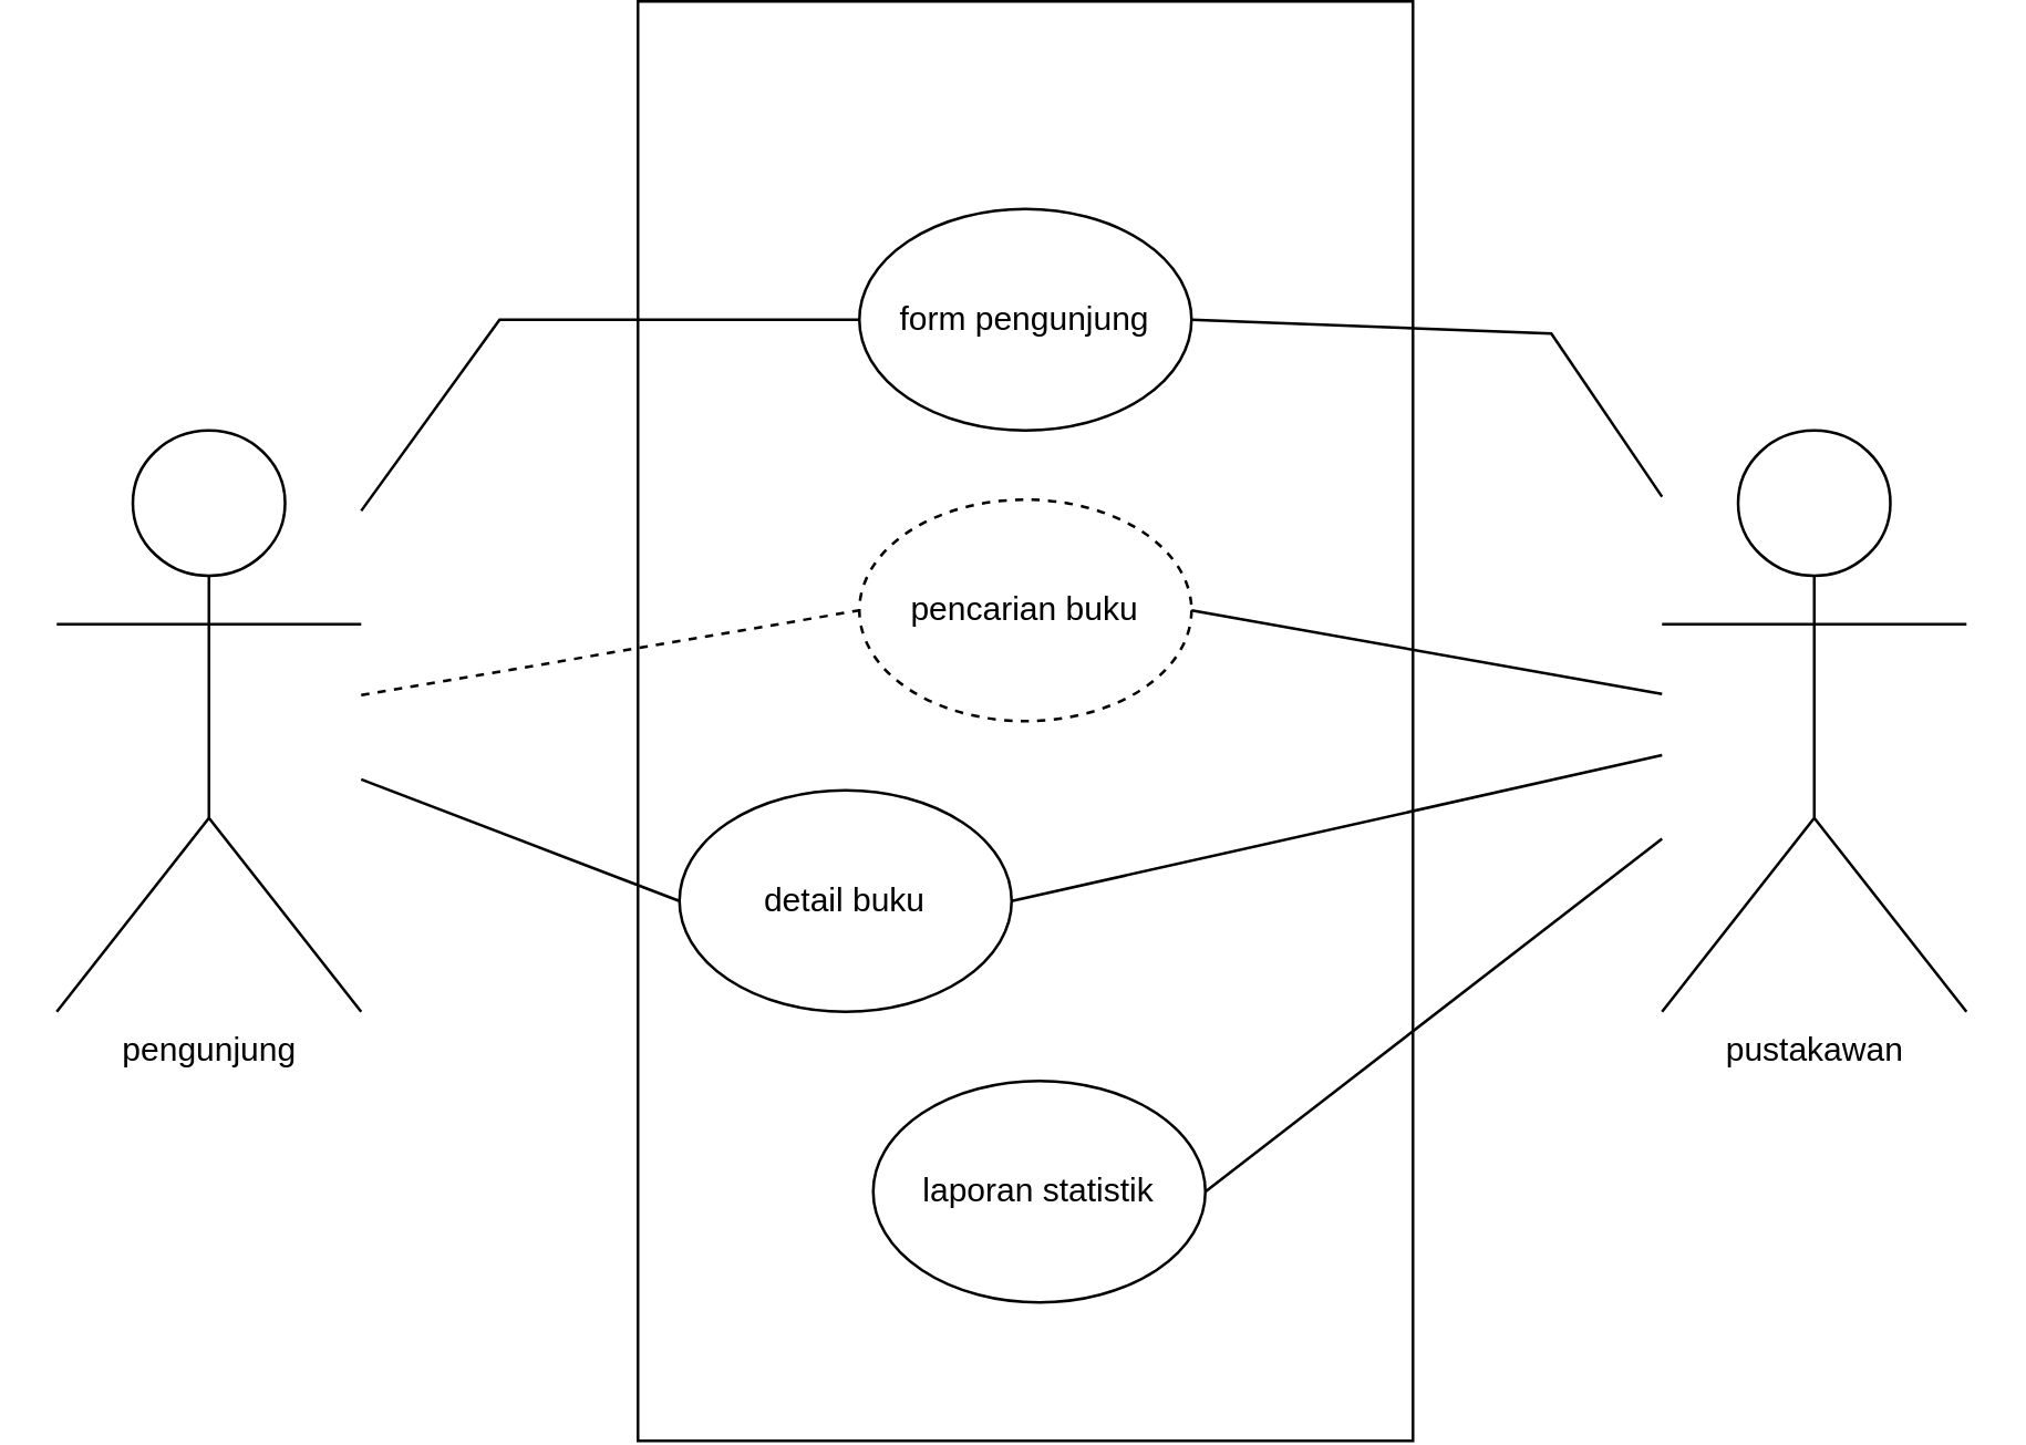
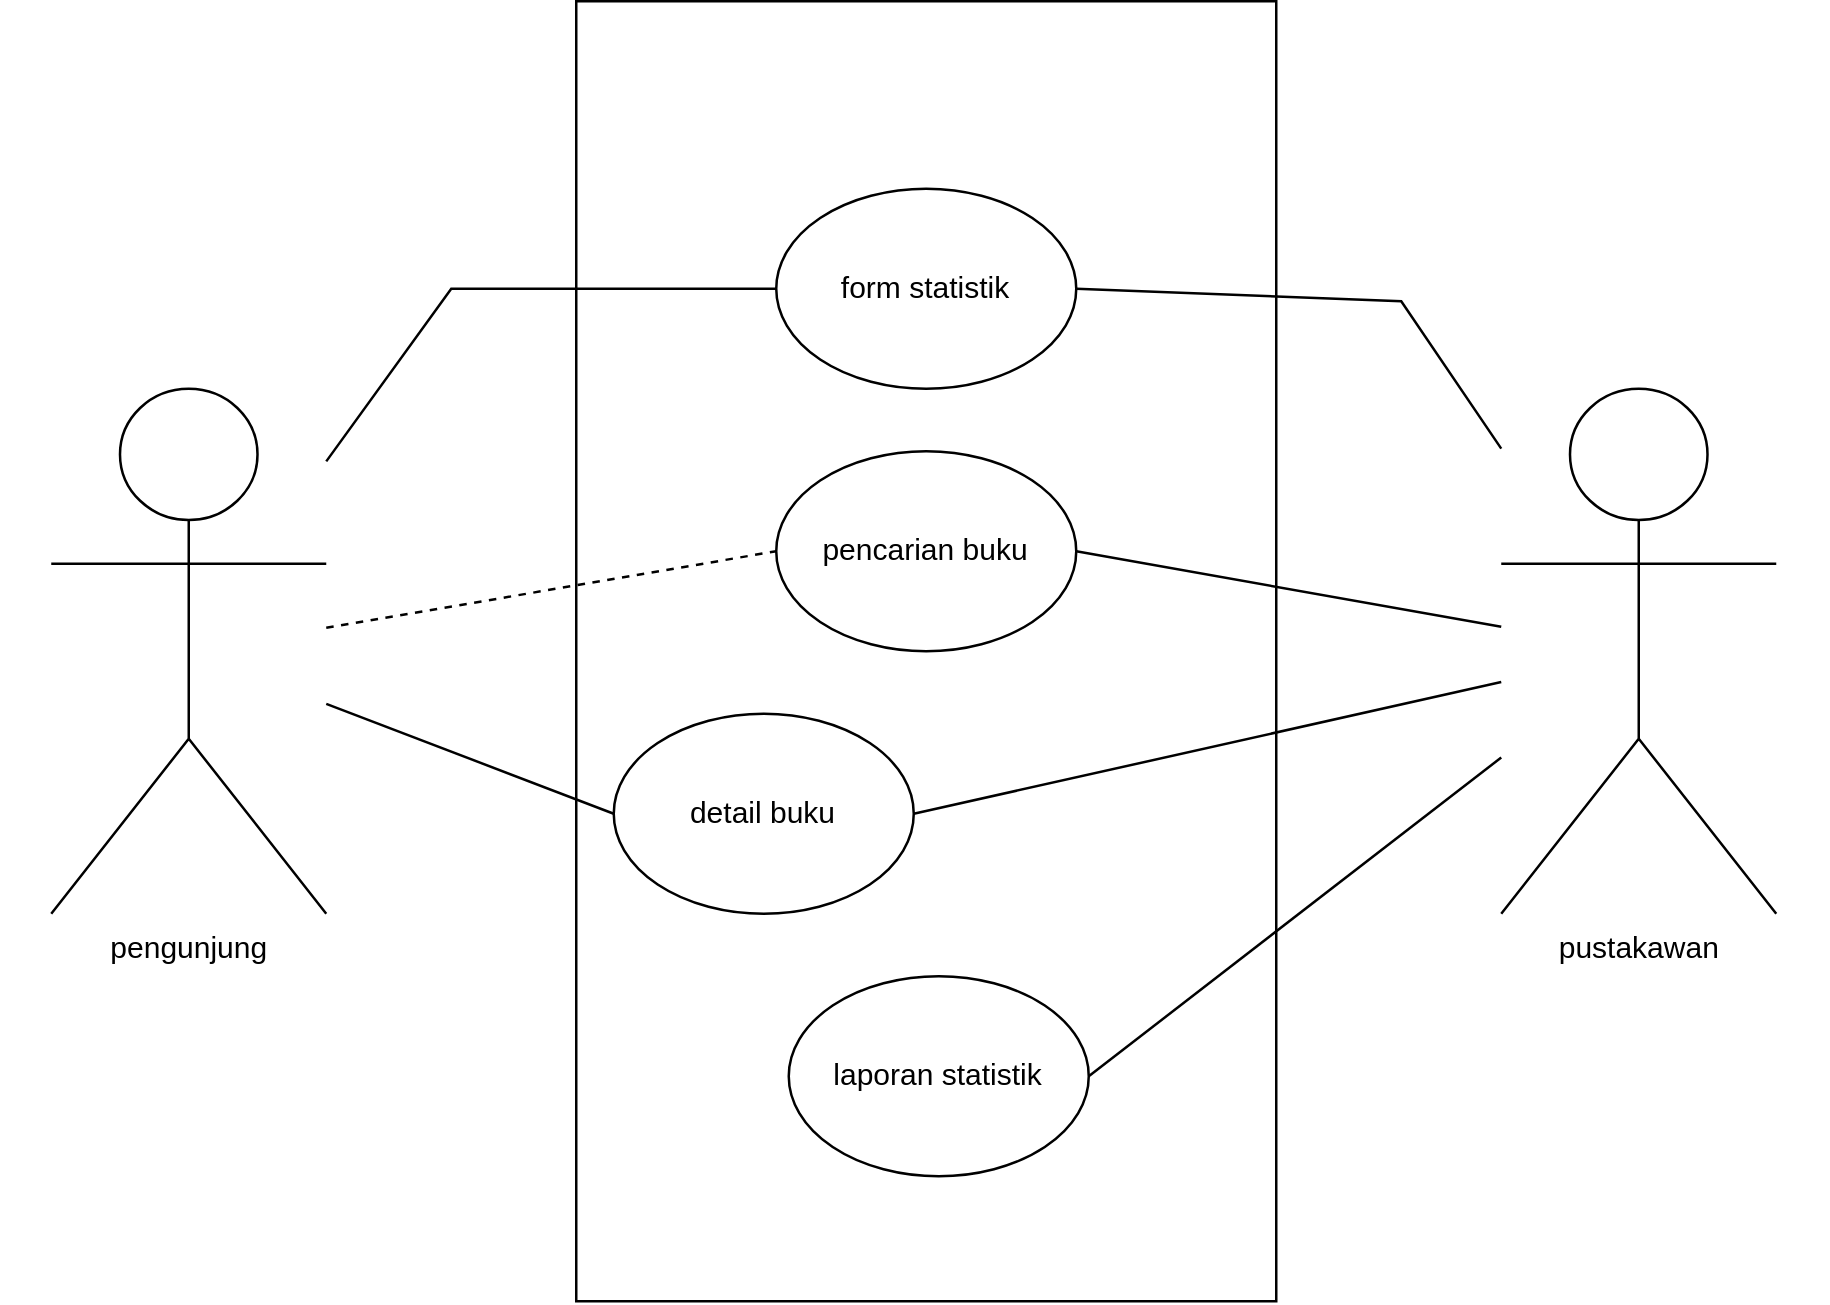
  <mxCell id="0" />
  <mxCell id="1" parent="0" />
  <mxCell id="2" value="" style="rounded=0;whiteSpace=wrap;html=1;rotation=90;" vertex="1" parent="1"><mxGeometry x="110" y="65" width="520" height="280" as="geometry" /></mxCell>
  <mxCell id="3" value="pengunjung" style="shape=umlActor;verticalLabelPosition=bottom;verticalAlign=top;html=1;outlineConnect=0;" vertex="1" parent="1"><mxGeometry x="20" y="100" width="110" height="210" as="geometry" /></mxCell>
  <mxCell id="4" value="pustakawan" style="shape=umlActor;verticalLabelPosition=bottom;verticalAlign=top;html=1;outlineConnect=0;" vertex="1" parent="1"><mxGeometry x="600" y="100" width="110" height="210" as="geometry" /></mxCell>
- <mxCell id="5" value="form pengunjung" style="ellipse;whiteSpace=wrap;html=1;" vertex="1" parent="1"><mxGeometry x="310" y="20" width="120" height="80" as="geometry" /></mxCell>
- <mxCell id="6" value="pencarian buku" style="ellipse;whiteSpace=wrap;html=1;dashed=1;" vertex="1" parent="1"><mxGeometry x="310" y="125" width="120" height="80" as="geometry" /></mxCell>
+ <mxCell id="5" value="form statistik" style="ellipse;whiteSpace=wrap;html=1;" vertex="1" parent="1"><mxGeometry x="310" y="20" width="120" height="80" as="geometry" /></mxCell>
+ <mxCell id="6" value="pencarian buku" style="ellipse;whiteSpace=wrap;html=1;" vertex="1" parent="1"><mxGeometry x="310" y="125" width="120" height="80" as="geometry" /></mxCell>
  <mxCell id="7" value="detail buku" style="ellipse;whiteSpace=wrap;html=1;" vertex="1" parent="1"><mxGeometry x="245" y="230" width="120" height="80" as="geometry" /></mxCell>
  <mxCell id="8" value="laporan statistik" style="ellipse;whiteSpace=wrap;html=1;" vertex="1" parent="1"><mxGeometry x="315" y="335" width="120" height="80" as="geometry" /></mxCell>
  <mxCell id="9" value="" style="endArrow=none;html=1;rounded=0;" edge="1" parent="1" source="3" target="5"><mxGeometry width="50" height="50" relative="1" as="geometry"><mxPoint x="140" y="145" as="sourcePoint" /><mxPoint x="190" y="95" as="targetPoint" /><Array as="points"><mxPoint x="180" y="60" /></Array></mxGeometry></mxCell>
  <mxCell id="10" value="" style="endArrow=none;html=1;rounded=0;entryX=0;entryY=0.5;entryDx=0;entryDy=0;dashed=1;" edge="1" parent="1" source="3" target="6"><mxGeometry width="50" height="50" relative="1" as="geometry"><mxPoint x="140" y="245" as="sourcePoint" /><mxPoint x="190" y="195" as="targetPoint" /></mxGeometry></mxCell>
  <mxCell id="11" value="" style="endArrow=none;html=1;rounded=0;entryX=0;entryY=0.5;entryDx=0;entryDy=0;" edge="1" parent="1" source="3" target="7"><mxGeometry width="50" height="50" relative="1" as="geometry"><mxPoint x="140" y="265" as="sourcePoint" /><mxPoint x="190" y="215" as="targetPoint" /></mxGeometry></mxCell>
  <mxCell id="12" value="" style="endArrow=none;html=1;rounded=0;exitX=1;exitY=0.5;exitDx=0;exitDy=0;" edge="1" parent="1" source="5" target="4"><mxGeometry width="50" height="50" relative="1" as="geometry"><mxPoint x="350" y="275" as="sourcePoint" /><mxPoint x="550" y="115" as="targetPoint" /><Array as="points"><mxPoint x="560" y="65" /></Array></mxGeometry></mxCell>
  <mxCell id="13" value="" style="endArrow=none;html=1;rounded=0;exitX=1;exitY=0.5;exitDx=0;exitDy=0;" edge="1" parent="1" source="6" target="4"><mxGeometry width="50" height="50" relative="1" as="geometry"><mxPoint x="540" y="205" as="sourcePoint" /><mxPoint x="590" y="155" as="targetPoint" /></mxGeometry></mxCell>
  <mxCell id="14" value="" style="endArrow=none;html=1;rounded=0;exitX=1;exitY=0.5;exitDx=0;exitDy=0;" edge="1" parent="1" source="7" target="4"><mxGeometry width="50" height="50" relative="1" as="geometry"><mxPoint x="530" y="275" as="sourcePoint" /><mxPoint x="580" y="225" as="targetPoint" /></mxGeometry></mxCell>
  <mxCell id="15" value="" style="endArrow=none;html=1;rounded=0;exitX=1;exitY=0.5;exitDx=0;exitDy=0;" edge="1" parent="1" source="8" target="4"><mxGeometry width="50" height="50" relative="1" as="geometry"><mxPoint x="560" y="395" as="sourcePoint" /><mxPoint x="610" y="345" as="targetPoint" /><Array as="points" /></mxGeometry></mxCell>
